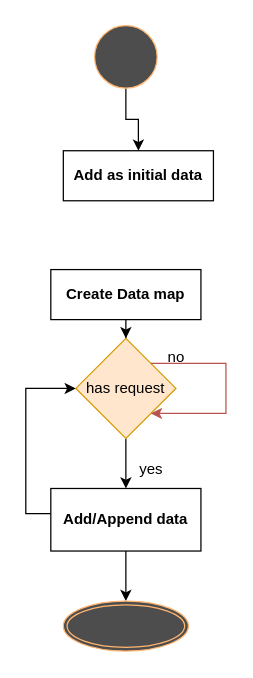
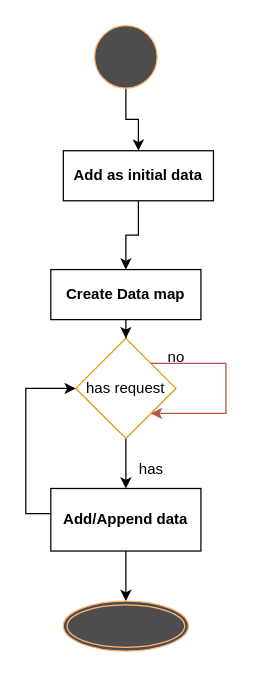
  <mxCell id="0" />
  <mxCell id="1" parent="0" />
+ <mxCell id="2" value="" style="edgeStyle=orthogonalEdgeStyle;rounded=0;orthogonalLoop=1;jettySize=auto;html=1;" edge="1" parent="1" source="3" target="5"><mxGeometry relative="1" as="geometry" /></mxCell>
  <mxCell id="3" value="&lt;b&gt;Add as initial data&lt;/b&gt;" style="rounded=0;whiteSpace=wrap;html=1;" vertex="1" parent="1"><mxGeometry x="50" y="120" width="120" height="40" as="geometry" /></mxCell>
  <mxCell id="4" value="" style="edgeStyle=orthogonalEdgeStyle;rounded=0;orthogonalLoop=1;jettySize=auto;html=1;" edge="1" parent="1" source="5" target="7"><mxGeometry relative="1" as="geometry" /></mxCell>
  <mxCell id="5" value="&lt;b&gt;Create Data map&lt;/b&gt;" style="rounded=0;whiteSpace=wrap;html=1;" vertex="1" parent="1"><mxGeometry x="40" y="215" width="120" height="40" as="geometry" /></mxCell>
  <mxCell id="6" style="edgeStyle=orthogonalEdgeStyle;rounded=0;orthogonalLoop=1;jettySize=auto;html=1;entryX=0.5;entryY=0;entryDx=0;entryDy=0;" edge="1" parent="1" source="7" target="12"><mxGeometry relative="1" as="geometry" /></mxCell>
- <mxCell id="7" value="has request" style="rhombus;whiteSpace=wrap;html=1;fillColor=#ffe6cc;strokeColor=#d79b00;" vertex="1" parent="1"><mxGeometry x="60" y="270" width="80" height="80" as="geometry" /></mxCell>
+ <mxCell id="7" value="has request" style="rhombus;whiteSpace=wrap;html=1;fillColor=#ffffff;strokeColor=#d79b00;" vertex="1" parent="1"><mxGeometry x="60" y="270" width="80" height="80" as="geometry" /></mxCell>
  <mxCell id="8" value="" style="endArrow=classic;html=1;rounded=0;exitX=1;exitY=0;exitDx=0;exitDy=0;entryX=1;entryY=1;entryDx=0;entryDy=0;fillColor=#f8cecc;strokeColor=#b85450;" edge="1" parent="1" source="7" target="7"><mxGeometry width="50" height="50" relative="1" as="geometry"><mxPoint x="100" y="350" as="sourcePoint" /><mxPoint x="180" y="330" as="targetPoint" /><Array as="points"><mxPoint x="180" y="290" /><mxPoint x="180" y="330" /></Array></mxGeometry></mxCell>
  <mxCell id="9" value="no" style="text;html=1;align=center;verticalAlign=middle;resizable=0;points=[];autosize=1;strokeColor=none;fillColor=none;" vertex="1" parent="1"><mxGeometry x="120" y="270" width="40" height="30" as="geometry" /></mxCell>
  <mxCell id="10" style="edgeStyle=orthogonalEdgeStyle;rounded=0;orthogonalLoop=1;jettySize=auto;html=1;entryX=0;entryY=0.5;entryDx=0;entryDy=0;" edge="1" parent="1" source="12" target="7"><mxGeometry relative="1" as="geometry"><mxPoint x="20" y="310" as="targetPoint" /><Array as="points"><mxPoint x="20" y="410" /><mxPoint x="20" y="310" /></Array></mxGeometry></mxCell>
  <mxCell id="11" style="edgeStyle=orthogonalEdgeStyle;rounded=0;orthogonalLoop=1;jettySize=auto;html=1;exitX=0.5;exitY=1;exitDx=0;exitDy=0;entryX=0.5;entryY=0;entryDx=0;entryDy=0;" edge="1" parent="1" source="12" target="16"><mxGeometry relative="1" as="geometry" /></mxCell>
  <mxCell id="12" value="&lt;b&gt;Add/Append data&lt;/b&gt;" style="rounded=0;whiteSpace=wrap;html=1;" vertex="1" parent="1"><mxGeometry x="40" y="390" width="120" height="50" as="geometry" /></mxCell>
- <mxCell id="13" value="yes" style="text;html=1;align=center;verticalAlign=middle;resizable=0;points=[];autosize=1;strokeColor=none;fillColor=none;" vertex="1" parent="1"><mxGeometry x="100" y="360" width="40" height="30" as="geometry" /></mxCell>
+ <mxCell id="13" value="has" style="text;html=1;align=center;verticalAlign=middle;resizable=0;points=[];autosize=1;strokeColor=none;fillColor=none;" vertex="1" parent="1"><mxGeometry x="100" y="360" width="40" height="30" as="geometry" /></mxCell>
  <mxCell id="14" value="" style="edgeStyle=orthogonalEdgeStyle;rounded=0;orthogonalLoop=1;jettySize=auto;html=1;" edge="1" parent="1" source="15" target="3"><mxGeometry relative="1" as="geometry" /></mxCell>
  <mxCell id="15" value="" style="ellipse;whiteSpace=wrap;html=1;aspect=fixed;labelBackgroundColor=#666666;fillColor=#4D4D4D;strokeColor=#FFB570;" vertex="1" parent="1"><mxGeometry x="75" y="20" width="50" height="50" as="geometry" /></mxCell>
  <mxCell id="16" value="" style="ellipse;shape=doubleEllipse;margin=3;whiteSpace=wrap;html=1;align=center;labelBackgroundColor=#666666;strokeColor=#FFB570;fillColor=#4D4D4D;" vertex="1" parent="1"><mxGeometry x="50" y="480" width="100" height="40" as="geometry" /></mxCell>
